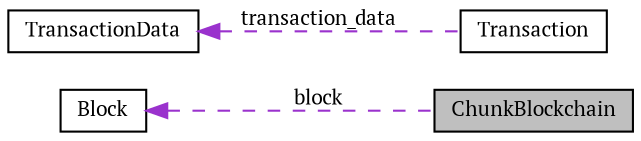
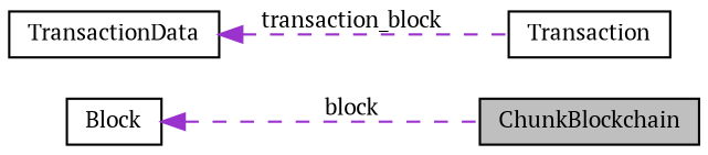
  digraph {
    fontname="PT Serif"
    rankdir=LR
    node [color=black fillcolor=white fontname="PT Serif" fontsize=10 shape=record style=filled]
    edge [color=darkorchid3 dir=back fontname="PT Serif" fontsize=10 labelfontname=Helvetica labelfontsize=10 style=dashed]
    n1 [fillcolor=grey75 fontcolor=black height=0.2 label=ChunkBlockchain width=0.4]
    n2 [height=0.2 label=Block width=0.4]
    n3 [height=0.2 label=Transaction width=0.4]
    n4 [height=0.2 label=TransactionData width=0.4]
    n2 -> n1 [label=" block"]
-   n4 -> n3 [label=" transaction_data"]
+   n4 -> n3 [label=" transaction_block"]
  }
